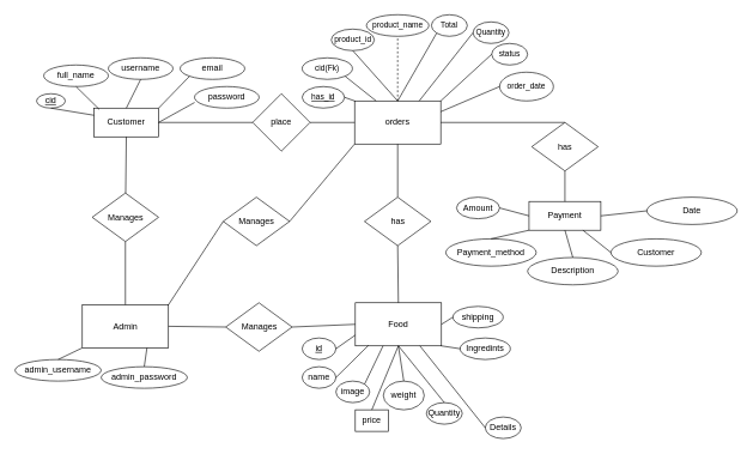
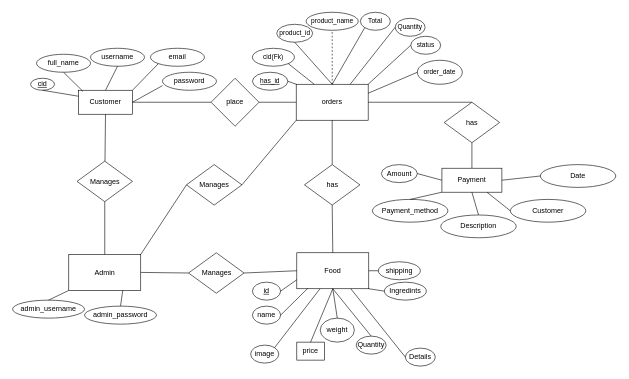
  <mxCell id="0" />
  <mxCell id="1" parent="0" />
  <mxCell id="2" value="Customer" style="rounded=0;whiteSpace=wrap;html=1;" parent="1" vertex="1"><mxGeometry x="130" y="150" width="90" height="40" as="geometry" /></mxCell>
  <mxCell id="3" value="&lt;u&gt;cid&lt;/u&gt;" style="ellipse;whiteSpace=wrap;html=1;" parent="1" vertex="1"><mxGeometry x="50" y="130" width="40" height="20" as="geometry" /></mxCell>
  <mxCell id="4" value="full_name" style="ellipse;whiteSpace=wrap;html=1;" parent="1" vertex="1"><mxGeometry x="60" y="90" width="90" height="30" as="geometry" /></mxCell>
  <mxCell id="5" value="username" style="ellipse;whiteSpace=wrap;html=1;" parent="1" vertex="1"><mxGeometry x="150" y="80" width="90" height="30" as="geometry" /></mxCell>
  <mxCell id="6" value="email" style="ellipse;whiteSpace=wrap;html=1;" parent="1" vertex="1"><mxGeometry x="250" y="80" width="90" height="30" as="geometry" /></mxCell>
  <mxCell id="7" value="password" style="ellipse;whiteSpace=wrap;html=1;" parent="1" vertex="1"><mxGeometry x="270" y="120" width="90" height="30" as="geometry" /></mxCell>
  <mxCell id="8" value="" style="endArrow=none;html=1;rounded=0;entryX=0.5;entryY=1;entryDx=0;entryDy=0;exitX=0;exitY=0.25;exitDx=0;exitDy=0;" parent="1" source="2" target="3" edge="1"><mxGeometry width="50" height="50" relative="1" as="geometry"><mxPoint x="170" y="200" as="sourcePoint" /><mxPoint x="220" y="150" as="targetPoint" /></mxGeometry></mxCell>
  <mxCell id="9" value="" style="endArrow=none;html=1;rounded=0;entryX=0.5;entryY=1;entryDx=0;entryDy=0;exitX=0.082;exitY=0.045;exitDx=0;exitDy=0;exitPerimeter=0;" parent="1" source="2" target="4" edge="1"><mxGeometry width="50" height="50" relative="1" as="geometry"><mxPoint x="140" y="170" as="sourcePoint" /><mxPoint x="80" y="160" as="targetPoint" /></mxGeometry></mxCell>
  <mxCell id="10" value="" style="endArrow=none;html=1;rounded=0;entryX=0.5;entryY=1;entryDx=0;entryDy=0;exitX=0.5;exitY=0;exitDx=0;exitDy=0;" parent="1" source="2" target="5" edge="1"><mxGeometry width="50" height="50" relative="1" as="geometry"><mxPoint x="147" y="162" as="sourcePoint" /><mxPoint x="115" y="130" as="targetPoint" /></mxGeometry></mxCell>
  <mxCell id="11" value="" style="endArrow=none;html=1;rounded=0;entryX=0;entryY=1;entryDx=0;entryDy=0;exitX=1;exitY=0;exitDx=0;exitDy=0;" parent="1" source="2" target="6" edge="1"><mxGeometry width="50" height="50" relative="1" as="geometry"><mxPoint x="185" y="160" as="sourcePoint" /><mxPoint x="205" y="120" as="targetPoint" /></mxGeometry></mxCell>
  <mxCell id="12" value="" style="endArrow=none;html=1;rounded=0;entryX=0.002;entryY=0.74;entryDx=0;entryDy=0;exitX=1;exitY=0.5;exitDx=0;exitDy=0;entryPerimeter=0;" parent="1" source="2" target="7" edge="1"><mxGeometry width="50" height="50" relative="1" as="geometry"><mxPoint x="230" y="160" as="sourcePoint" /><mxPoint x="273" y="116" as="targetPoint" /></mxGeometry></mxCell>
  <mxCell id="13" value="place" style="rhombus;whiteSpace=wrap;html=1;" parent="1" vertex="1"><mxGeometry x="351" y="130" width="80" height="80" as="geometry" /></mxCell>
  <mxCell id="14" value="" style="endArrow=none;html=1;rounded=0;exitX=1;exitY=0.5;exitDx=0;exitDy=0;entryX=0;entryY=0.5;entryDx=0;entryDy=0;" parent="1" source="2" target="13" edge="1"><mxGeometry width="50" height="50" relative="1" as="geometry"><mxPoint x="380" y="170" as="sourcePoint" /><mxPoint x="430" y="120" as="targetPoint" /></mxGeometry></mxCell>
  <mxCell id="15" value="orders" style="rounded=0;whiteSpace=wrap;html=1;" parent="1" vertex="1"><mxGeometry x="493" y="140" width="120" height="60" as="geometry" /></mxCell>
  <mxCell id="16" value="" style="endArrow=none;html=1;rounded=0;exitX=1;exitY=0.5;exitDx=0;exitDy=0;entryX=0;entryY=0.5;entryDx=0;entryDy=0;" parent="1" source="13" target="15" edge="1"><mxGeometry width="50" height="50" relative="1" as="geometry"><mxPoint x="630" y="170" as="sourcePoint" /><mxPoint x="680" y="120" as="targetPoint" /></mxGeometry></mxCell>
  <mxCell id="17" value="Admin" style="rounded=0;whiteSpace=wrap;html=1;" parent="1" vertex="1"><mxGeometry x="113.75" y="423.77" width="120" height="60" as="geometry" /></mxCell>
  <mxCell id="18" value="Manages" style="rhombus;whiteSpace=wrap;html=1;rotation=0;" parent="1" vertex="1"><mxGeometry x="313.5" y="421" width="92.5" height="67.5" as="geometry" /></mxCell>
  <mxCell id="19" value="" style="endArrow=none;html=1;rounded=0;entryX=1;entryY=0.5;entryDx=0;entryDy=0;exitX=0;exitY=0.5;exitDx=0;exitDy=0;" parent="1" source="18" target="17" edge="1"><mxGeometry width="50" height="50" relative="1" as="geometry"><mxPoint x="400" y="365" as="sourcePoint" /><mxPoint x="450" y="315" as="targetPoint" /></mxGeometry></mxCell>
  <mxCell id="20" value="Food" style="rounded=0;whiteSpace=wrap;html=1;" parent="1" vertex="1"><mxGeometry x="494" y="421" width="120" height="60" as="geometry" /></mxCell>
  <mxCell id="21" value="" style="endArrow=none;html=1;rounded=0;exitX=1;exitY=0.5;exitDx=0;exitDy=0;entryX=0;entryY=0.5;entryDx=0;entryDy=0;" parent="1" source="18" target="20" edge="1"><mxGeometry width="50" height="50" relative="1" as="geometry"><mxPoint x="400" y="325" as="sourcePoint" /><mxPoint x="450" y="275" as="targetPoint" /></mxGeometry></mxCell>
  <mxCell id="22" value="" style="endArrow=none;html=1;rounded=0;entryX=0.5;entryY=1;entryDx=0;entryDy=0;exitX=0.5;exitY=0;exitDx=0;exitDy=0;" parent="1" source="81" target="15" edge="1"><mxGeometry width="50" height="50" relative="1" as="geometry"><mxPoint x="553" y="263" as="sourcePoint" /><mxPoint x="450" y="190" as="targetPoint" /></mxGeometry></mxCell>
  <mxCell id="23" value="" style="endArrow=none;html=1;rounded=0;entryX=0.5;entryY=0;entryDx=0;entryDy=0;exitX=0.5;exitY=1;exitDx=0;exitDy=0;" parent="1" source="81" target="20" edge="1"><mxGeometry width="50" height="50" relative="1" as="geometry"><mxPoint x="553" y="323" as="sourcePoint" /><mxPoint x="450" y="275" as="targetPoint" /><Array as="points" /></mxGeometry></mxCell>
  <mxCell id="24" value="Manages" style="rhombus;whiteSpace=wrap;html=1;rotation=0;" parent="1" vertex="1"><mxGeometry x="127.5" y="268.25" width="92.5" height="67.5" as="geometry" /></mxCell>
  <mxCell id="25" value="" style="endArrow=none;html=1;rounded=0;entryX=0.5;entryY=1;entryDx=0;entryDy=0;" parent="1" source="24" target="2" edge="1"><mxGeometry width="50" height="50" relative="1" as="geometry"><mxPoint x="410" y="380" as="sourcePoint" /><mxPoint x="460" y="330" as="targetPoint" /></mxGeometry></mxCell>
  <mxCell id="26" value="" style="endArrow=none;html=1;rounded=0;entryX=0.5;entryY=1;entryDx=0;entryDy=0;exitX=0.5;exitY=0;exitDx=0;exitDy=0;" parent="1" source="17" target="24" edge="1"><mxGeometry width="50" height="50" relative="1" as="geometry"><mxPoint x="410" y="380" as="sourcePoint" /><mxPoint x="460" y="330" as="targetPoint" /></mxGeometry></mxCell>
  <mxCell id="27" value="Manages" style="rhombus;whiteSpace=wrap;html=1;rotation=0;" parent="1" vertex="1"><mxGeometry x="310" y="274" width="92.5" height="67.5" as="geometry" /></mxCell>
  <mxCell id="28" value="" style="endArrow=none;html=1;rounded=0;exitX=1;exitY=0;exitDx=0;exitDy=0;entryX=0;entryY=0.5;entryDx=0;entryDy=0;" parent="1" source="17" target="27" edge="1"><mxGeometry width="50" height="50" relative="1" as="geometry"><mxPoint x="410" y="360" as="sourcePoint" /><mxPoint x="460" y="310" as="targetPoint" /></mxGeometry></mxCell>
  <mxCell id="29" value="" style="endArrow=none;html=1;rounded=0;entryX=0;entryY=1;entryDx=0;entryDy=0;exitX=1;exitY=0.5;exitDx=0;exitDy=0;" parent="1" source="27" target="15" edge="1"><mxGeometry width="50" height="50" relative="1" as="geometry"><mxPoint x="410" y="360" as="sourcePoint" /><mxPoint x="460" y="310" as="targetPoint" /></mxGeometry></mxCell>
  <mxCell id="30" value="Payment" style="rounded=0;whiteSpace=wrap;html=1;" parent="1" vertex="1"><mxGeometry x="736" y="280" width="100" height="40" as="geometry" /></mxCell>
  <mxCell id="31" value="" style="endArrow=none;html=1;rounded=0;entryX=0.5;entryY=0;entryDx=0;entryDy=0;exitX=1;exitY=0.5;exitDx=0;exitDy=0;" parent="1" source="15" target="82" edge="1"><mxGeometry width="50" height="50" relative="1" as="geometry"><mxPoint x="410" y="330" as="sourcePoint" /><mxPoint x="786" y="170" as="targetPoint" /></mxGeometry></mxCell>
  <mxCell id="32" value="" style="endArrow=none;html=1;rounded=0;entryX=0.5;entryY=1;entryDx=0;entryDy=0;exitX=0.5;exitY=0;exitDx=0;exitDy=0;" parent="1" source="30" target="82" edge="1"><mxGeometry width="50" height="50" relative="1" as="geometry"><mxPoint x="410" y="330" as="sourcePoint" /><mxPoint x="786" y="230" as="targetPoint" /></mxGeometry></mxCell>
  <mxCell id="33" value="&lt;font style=&quot;font-size: 11px;&quot;&gt;&lt;u&gt;has_id&lt;/u&gt;&lt;/font&gt;" style="ellipse;whiteSpace=wrap;html=1;" parent="1" vertex="1"><mxGeometry x="420" y="120" width="59" height="30" as="geometry" /></mxCell>
  <mxCell id="34" value="&lt;font style=&quot;font-size: 11px;&quot;&gt;cid(Fk)&lt;/font&gt;" style="ellipse;whiteSpace=wrap;html=1;" parent="1" vertex="1"><mxGeometry x="420" y="80" width="70" height="30" as="geometry" /></mxCell>
  <mxCell id="35" value="&lt;font style=&quot;font-size: 11px;&quot;&gt;product_id&lt;/font&gt;" style="ellipse;whiteSpace=wrap;html=1;" parent="1" vertex="1"><mxGeometry x="460.5" y="40" width="60" height="30" as="geometry" /></mxCell>
  <mxCell id="36" value="&lt;font style=&quot;font-size: 11px;&quot;&gt;product_name&lt;/font&gt;" style="ellipse;whiteSpace=wrap;html=1;" parent="1" vertex="1"><mxGeometry x="509.5" y="20" width="87" height="30" as="geometry" /></mxCell>
  <mxCell id="37" value="&lt;font style=&quot;font-size: 11px;&quot;&gt;Quantity&lt;/font&gt;" style="ellipse;whiteSpace=wrap;html=1;" parent="1" vertex="1"><mxGeometry x="658" y="30" width="50" height="30" as="geometry" /></mxCell>
  <mxCell id="38" value="&lt;font style=&quot;font-size: 11px;&quot;&gt;status&lt;/font&gt;" style="ellipse;whiteSpace=wrap;html=1;" parent="1" vertex="1"><mxGeometry x="684" y="60" width="50" height="30" as="geometry" /></mxCell>
  <mxCell id="39" value="" style="endArrow=none;html=1;rounded=0;entryX=1;entryY=0.5;entryDx=0;entryDy=0;exitX=0;exitY=0;exitDx=0;exitDy=0;" parent="1" source="15" target="33" edge="1"><mxGeometry width="50" height="50" relative="1" as="geometry"><mxPoint x="730" y="120" as="sourcePoint" /><mxPoint x="780" y="70" as="targetPoint" /></mxGeometry></mxCell>
  <mxCell id="40" value="" style="endArrow=none;html=1;rounded=0;entryX=1;entryY=1;entryDx=0;entryDy=0;exitX=0.25;exitY=0;exitDx=0;exitDy=0;" parent="1" source="15" target="34" edge="1"><mxGeometry width="50" height="50" relative="1" as="geometry"><mxPoint x="730" y="120" as="sourcePoint" /><mxPoint x="780" y="70" as="targetPoint" /></mxGeometry></mxCell>
  <mxCell id="41" value="" style="endArrow=none;html=1;rounded=0;entryX=0.5;entryY=1;entryDx=0;entryDy=0;exitX=0.5;exitY=0;exitDx=0;exitDy=0;" parent="1" source="15" target="35" edge="1"><mxGeometry width="50" height="50" relative="1" as="geometry"><mxPoint x="730" y="120" as="sourcePoint" /><mxPoint x="780" y="70" as="targetPoint" /></mxGeometry></mxCell>
  <mxCell id="42" value="" style="endArrow=none;html=1;rounded=0;entryX=0.5;entryY=1;entryDx=0;entryDy=0;exitX=0.5;exitY=0;exitDx=0;exitDy=0;dashed=1;" parent="1" source="15" target="36" edge="1"><mxGeometry width="50" height="50" relative="1" as="geometry"><mxPoint x="563" y="150" as="sourcePoint" /><mxPoint x="553" y="80" as="targetPoint" /></mxGeometry></mxCell>
  <mxCell id="43" value="" style="endArrow=none;html=1;rounded=0;entryX=0;entryY=0.5;entryDx=0;entryDy=0;exitX=0.75;exitY=0;exitDx=0;exitDy=0;" parent="1" source="15" target="37" edge="1"><mxGeometry width="50" height="50" relative="1" as="geometry"><mxPoint x="563" y="150" as="sourcePoint" /><mxPoint x="634" y="80" as="targetPoint" /></mxGeometry></mxCell>
  <mxCell id="44" value="" style="endArrow=none;html=1;rounded=0;entryX=0;entryY=0.5;entryDx=0;entryDy=0;exitX=1;exitY=0;exitDx=0;exitDy=0;" parent="1" source="15" target="38" edge="1"><mxGeometry width="50" height="50" relative="1" as="geometry"><mxPoint x="593" y="150" as="sourcePoint" /><mxPoint x="650" y="105" as="targetPoint" /></mxGeometry></mxCell>
  <mxCell id="45" value="admin_username" style="ellipse;whiteSpace=wrap;html=1;" parent="1" vertex="1"><mxGeometry x="20" y="500" width="120" height="30" as="geometry" /></mxCell>
  <mxCell id="46" value="admin_password" style="ellipse;whiteSpace=wrap;html=1;" parent="1" vertex="1"><mxGeometry x="140" y="510" width="120" height="30" as="geometry" /></mxCell>
  <mxCell id="47" value="" style="endArrow=none;html=1;rounded=0;entryX=0.75;entryY=1;entryDx=0;entryDy=0;exitX=0.5;exitY=0;exitDx=0;exitDy=0;" parent="1" source="46" target="17" edge="1"><mxGeometry width="50" height="50" relative="1" as="geometry"><mxPoint x="190" y="530" as="sourcePoint" /><mxPoint x="240" y="480" as="targetPoint" /></mxGeometry></mxCell>
  <mxCell id="48" value="" style="endArrow=none;html=1;rounded=0;entryX=0;entryY=1;entryDx=0;entryDy=0;exitX=0.5;exitY=0;exitDx=0;exitDy=0;" parent="1" source="45" target="17" edge="1"><mxGeometry width="50" height="50" relative="1" as="geometry"><mxPoint x="210" y="520" as="sourcePoint" /><mxPoint x="214" y="494" as="targetPoint" /></mxGeometry></mxCell>
  <mxCell id="49" value="&lt;u&gt;id&lt;/u&gt;" style="ellipse;whiteSpace=wrap;html=1;" parent="1" vertex="1"><mxGeometry x="420" y="470" width="47" height="30" as="geometry" /></mxCell>
  <mxCell id="50" value="name" style="ellipse;whiteSpace=wrap;html=1;" parent="1" vertex="1"><mxGeometry x="420" y="510" width="47" height="30" as="geometry" /></mxCell>
- <mxCell id="51" value="image" style="ellipse;whiteSpace=wrap;html=1;" parent="1" vertex="1"><mxGeometry x="467" y="530" width="47" height="30" as="geometry" /></mxCell>
+ <mxCell id="51" value="image" style="ellipse;whiteSpace=wrap;html=1;" parent="1" vertex="1"><mxGeometry x="417" y="575" width="47" height="30" as="geometry" /></mxCell>
  <mxCell id="52" value="price" style="whiteSpace=wrap;html=1;rounded=0;" parent="1" vertex="1"><mxGeometry x="494" y="570" width="46" height="30" as="geometry" /></mxCell>
  <mxCell id="53" value="weight" style="ellipse;whiteSpace=wrap;html=1;" parent="1" vertex="1"><mxGeometry x="533" y="530" width="57" height="40" as="geometry" /></mxCell>
  <mxCell id="54" value="Quantity" style="ellipse;whiteSpace=wrap;html=1;" parent="1" vertex="1"><mxGeometry x="593" y="560" width="50" height="30" as="geometry" /></mxCell>
  <mxCell id="55" value="Details" style="ellipse;whiteSpace=wrap;html=1;" parent="1" vertex="1"><mxGeometry x="675" y="580" width="50" height="30" as="geometry" /></mxCell>
  <mxCell id="56" value="Ingredints" style="ellipse;whiteSpace=wrap;html=1;" parent="1" vertex="1"><mxGeometry x="640" y="470" width="70" height="30" as="geometry" /></mxCell>
- <mxCell id="57" value="shipping" style="ellipse;whiteSpace=wrap;html=1;" parent="1" vertex="1"><mxGeometry x="630" y="426" width="70" height="30" as="geometry" /></mxCell>
+ <mxCell id="57" value="shipping" style="ellipse;whiteSpace=wrap;html=1;" parent="1" vertex="1"><mxGeometry x="630" y="436" width="70" height="30" as="geometry" /></mxCell>
  <mxCell id="58" value="" style="endArrow=none;html=1;rounded=0;exitX=1;exitY=0.5;exitDx=0;exitDy=0;entryX=0;entryY=0.75;entryDx=0;entryDy=0;" parent="1" source="49" target="20" edge="1"><mxGeometry width="50" height="50" relative="1" as="geometry"><mxPoint x="550" y="540" as="sourcePoint" /><mxPoint x="600" y="490" as="targetPoint" /></mxGeometry></mxCell>
  <mxCell id="59" value="" style="endArrow=none;html=1;rounded=0;exitX=1;exitY=0.5;exitDx=0;exitDy=0;entryX=0.154;entryY=0.986;entryDx=0;entryDy=0;entryPerimeter=0;" parent="1" source="50" target="20" edge="1"><mxGeometry width="50" height="50" relative="1" as="geometry"><mxPoint x="477" y="495" as="sourcePoint" /><mxPoint x="504" y="476" as="targetPoint" /></mxGeometry></mxCell>
  <mxCell id="60" value="" style="endArrow=none;html=1;rounded=0;exitX=1;exitY=0;exitDx=0;exitDy=0;entryX=0.322;entryY=1;entryDx=0;entryDy=0;entryPerimeter=0;" parent="1" source="51" target="20" edge="1"><mxGeometry width="50" height="50" relative="1" as="geometry"><mxPoint x="477" y="535" as="sourcePoint" /><mxPoint x="522" y="490" as="targetPoint" /></mxGeometry></mxCell>
  <mxCell id="61" value="" style="endArrow=none;html=1;rounded=0;exitX=0.5;exitY=0;exitDx=0;exitDy=0;entryX=0.5;entryY=1;entryDx=0;entryDy=0;" parent="1" source="52" target="20" edge="1"><mxGeometry width="50" height="50" relative="1" as="geometry"><mxPoint x="517" y="544" as="sourcePoint" /><mxPoint x="543" y="491" as="targetPoint" /></mxGeometry></mxCell>
  <mxCell id="62" value="" style="endArrow=none;html=1;rounded=0;exitX=0.5;exitY=0;exitDx=0;exitDy=0;entryX=0.5;entryY=1;entryDx=0;entryDy=0;" parent="1" source="53" target="20" edge="1"><mxGeometry width="50" height="50" relative="1" as="geometry"><mxPoint x="527" y="580" as="sourcePoint" /><mxPoint x="550" y="490" as="targetPoint" /></mxGeometry></mxCell>
  <mxCell id="63" value="" style="endArrow=none;html=1;rounded=0;exitX=0.5;exitY=0;exitDx=0;exitDy=0;entryX=0.5;entryY=1;entryDx=0;entryDy=0;" parent="1" source="54" target="20" edge="1"><mxGeometry width="50" height="50" relative="1" as="geometry"><mxPoint x="572" y="540" as="sourcePoint" /><mxPoint x="564" y="491" as="targetPoint" /></mxGeometry></mxCell>
  <mxCell id="64" value="" style="endArrow=none;html=1;rounded=0;exitX=0;exitY=0.5;exitDx=0;exitDy=0;entryX=0.75;entryY=1;entryDx=0;entryDy=0;" parent="1" source="55" target="20" edge="1"><mxGeometry width="50" height="50" relative="1" as="geometry"><mxPoint x="628" y="570" as="sourcePoint" /><mxPoint x="564" y="491" as="targetPoint" /></mxGeometry></mxCell>
  <mxCell id="65" value="" style="endArrow=none;html=1;rounded=0;exitX=0;exitY=0.5;exitDx=0;exitDy=0;entryX=1;entryY=1;entryDx=0;entryDy=0;" parent="1" source="56" target="20" edge="1"><mxGeometry width="50" height="50" relative="1" as="geometry"><mxPoint x="640" y="535" as="sourcePoint" /><mxPoint x="594" y="491" as="targetPoint" /></mxGeometry></mxCell>
  <mxCell id="66" value="" style="endArrow=none;html=1;rounded=0;exitX=0;exitY=0.5;exitDx=0;exitDy=0;entryX=1;entryY=0.5;entryDx=0;entryDy=0;" parent="1" source="57" target="20" edge="1"><mxGeometry width="50" height="50" relative="1" as="geometry"><mxPoint x="650" y="495" as="sourcePoint" /><mxPoint x="624" y="491" as="targetPoint" /></mxGeometry></mxCell>
  <mxCell id="67" value="Amount" style="ellipse;whiteSpace=wrap;html=1;" parent="1" vertex="1"><mxGeometry x="635" y="274" width="60" height="30" as="geometry" /></mxCell>
  <mxCell id="68" value="Payment_method" style="ellipse;whiteSpace=wrap;html=1;" parent="1" vertex="1"><mxGeometry x="620" y="332" width="126" height="38" as="geometry" /></mxCell>
  <mxCell id="69" value="Description" style="ellipse;whiteSpace=wrap;html=1;" parent="1" vertex="1"><mxGeometry x="734" y="358" width="126" height="38" as="geometry" /></mxCell>
  <mxCell id="70" value="Customer" style="ellipse;whiteSpace=wrap;html=1;" parent="1" vertex="1"><mxGeometry x="850" y="332" width="126" height="38" as="geometry" /></mxCell>
  <mxCell id="71" value="Date" style="ellipse;whiteSpace=wrap;html=1;" parent="1" vertex="1"><mxGeometry x="900" y="274" width="126" height="38" as="geometry" /></mxCell>
  <mxCell id="72" value="" style="endArrow=none;html=1;rounded=0;exitX=1;exitY=0.5;exitDx=0;exitDy=0;entryX=0;entryY=0.5;entryDx=0;entryDy=0;" parent="1" source="67" target="30" edge="1"><mxGeometry width="50" height="50" relative="1" as="geometry"><mxPoint x="730" y="340" as="sourcePoint" /><mxPoint x="780" y="290" as="targetPoint" /></mxGeometry></mxCell>
  <mxCell id="73" value="" style="endArrow=none;html=1;rounded=0;exitX=0.5;exitY=0;exitDx=0;exitDy=0;entryX=0;entryY=1;entryDx=0;entryDy=0;" parent="1" source="68" target="30" edge="1"><mxGeometry width="50" height="50" relative="1" as="geometry"><mxPoint x="705" y="299" as="sourcePoint" /><mxPoint x="746" y="310" as="targetPoint" /></mxGeometry></mxCell>
  <mxCell id="74" value="" style="endArrow=none;html=1;rounded=0;exitX=0.5;exitY=0;exitDx=0;exitDy=0;entryX=0.5;entryY=1;entryDx=0;entryDy=0;" parent="1" source="69" target="30" edge="1"><mxGeometry width="50" height="50" relative="1" as="geometry"><mxPoint x="693" y="342" as="sourcePoint" /><mxPoint x="746" y="330" as="targetPoint" /></mxGeometry></mxCell>
  <mxCell id="75" value="" style="endArrow=none;html=1;rounded=0;exitX=0;exitY=0.5;exitDx=0;exitDy=0;entryX=0.75;entryY=1;entryDx=0;entryDy=0;" parent="1" source="70" target="30" edge="1"><mxGeometry width="50" height="50" relative="1" as="geometry"><mxPoint x="807" y="368" as="sourcePoint" /><mxPoint x="796" y="330" as="targetPoint" /></mxGeometry></mxCell>
  <mxCell id="76" value="" style="endArrow=none;html=1;rounded=0;exitX=0;exitY=0.5;exitDx=0;exitDy=0;entryX=1;entryY=0.5;entryDx=0;entryDy=0;" parent="1" source="71" target="30" edge="1"><mxGeometry width="50" height="50" relative="1" as="geometry"><mxPoint x="861" y="355" as="sourcePoint" /><mxPoint x="821" y="330" as="targetPoint" /></mxGeometry></mxCell>
  <mxCell id="77" value="&lt;font style=&quot;font-size: 11px;&quot;&gt;Total&lt;/font&gt;" style="ellipse;whiteSpace=wrap;html=1;" parent="1" vertex="1"><mxGeometry x="600" y="20" width="50" height="30" as="geometry" /></mxCell>
  <mxCell id="78" value="" style="endArrow=none;html=1;rounded=0;entryX=0;entryY=1;entryDx=0;entryDy=0;exitX=0.5;exitY=0;exitDx=0;exitDy=0;" parent="1" source="15" target="77" edge="1"><mxGeometry width="50" height="50" relative="1" as="geometry"><mxPoint x="593" y="150" as="sourcePoint" /><mxPoint x="710" y="105" as="targetPoint" /></mxGeometry></mxCell>
  <mxCell id="79" value="&lt;font style=&quot;font-size: 11px;&quot;&gt;order_date&lt;/font&gt;" style="ellipse;whiteSpace=wrap;html=1;" parent="1" vertex="1"><mxGeometry x="695" y="100" width="75" height="40" as="geometry" /></mxCell>
  <mxCell id="80" value="" style="endArrow=none;html=1;rounded=0;entryX=0;entryY=0.5;entryDx=0;entryDy=0;exitX=1;exitY=0.25;exitDx=0;exitDy=0;" parent="1" source="15" target="79" edge="1"><mxGeometry width="50" height="50" relative="1" as="geometry"><mxPoint x="623" y="150" as="sourcePoint" /><mxPoint x="694" y="115" as="targetPoint" /></mxGeometry></mxCell>
  <mxCell id="81" value="has" style="rhombus;whiteSpace=wrap;html=1;rotation=0;" vertex="1" parent="1"><mxGeometry x="506.75" y="274" width="92.5" height="67.5" as="geometry" /></mxCell>
  <mxCell id="82" value="has" style="rhombus;whiteSpace=wrap;html=1;rotation=0;" vertex="1" parent="1"><mxGeometry x="739.75" y="170" width="92.5" height="67.5" as="geometry" /></mxCell>
